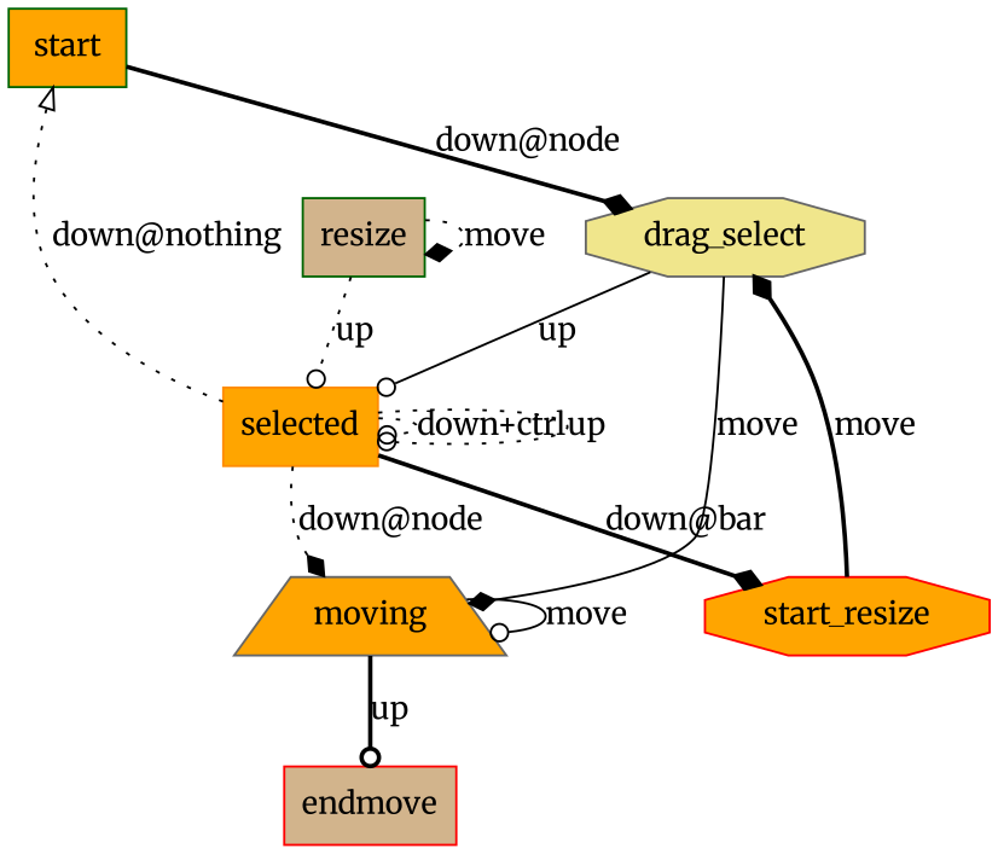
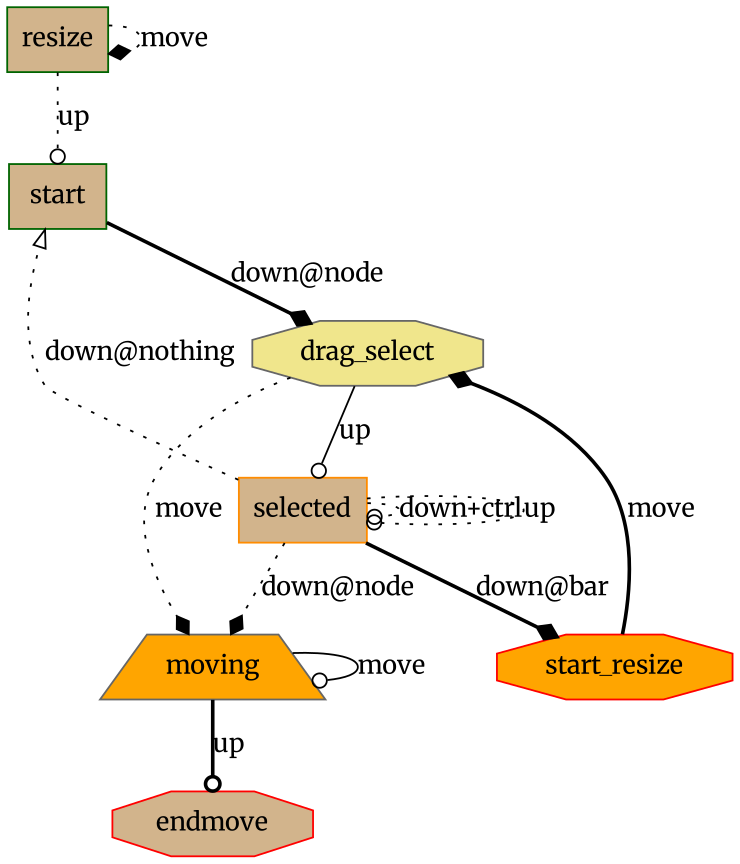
  digraph {
    fontname=Merriweather
    rankdir=TB
    node [color=darkgreen fillcolor=orange fontname=Merriweather shape=box style=filled]
    edge [arrowhead=diamond fontname=Merriweather style=dotted]
-   start
+   start [fillcolor=tan]
    drag_select [color=gray40 fillcolor=khaki shape=octagon]
    moving [color=gray40 shape=trapezium]
-   selected [color=darkorange]
-   endmove [color=red fillcolor=tan]
+   selected [color=darkorange fillcolor=tan]
+   endmove [color=red fillcolor=tan shape=octagon]
    start_resize [color=red shape=octagon]
    resize [fillcolor=tan]
    start -> drag_select [label="down@node" style=bold]
-   drag_select -> moving [label=move style=solid]
+   drag_select -> moving [label=move]
    drag_select -> selected [arrowhead=odot label=up style=solid]
    moving -> moving [arrowhead=odot label=move style=solid]
    moving -> endmove [arrowhead=odot label=up style=bold]
    selected -> start [arrowhead=onormal label="down@nothing"]
    selected -> moving [label="down@node"]
    selected -> selected [arrowhead=odot label="down+ctrl"]
    selected -> selected [arrowhead=odot label=up]
    selected -> start_resize [label="down@bar" style=bold]
    start_resize -> drag_select [label=move style=bold]
-   resize -> selected [arrowhead=odot label=up]
+   resize -> start [arrowhead=odot label=up]
    resize -> resize [label=move]
  }
